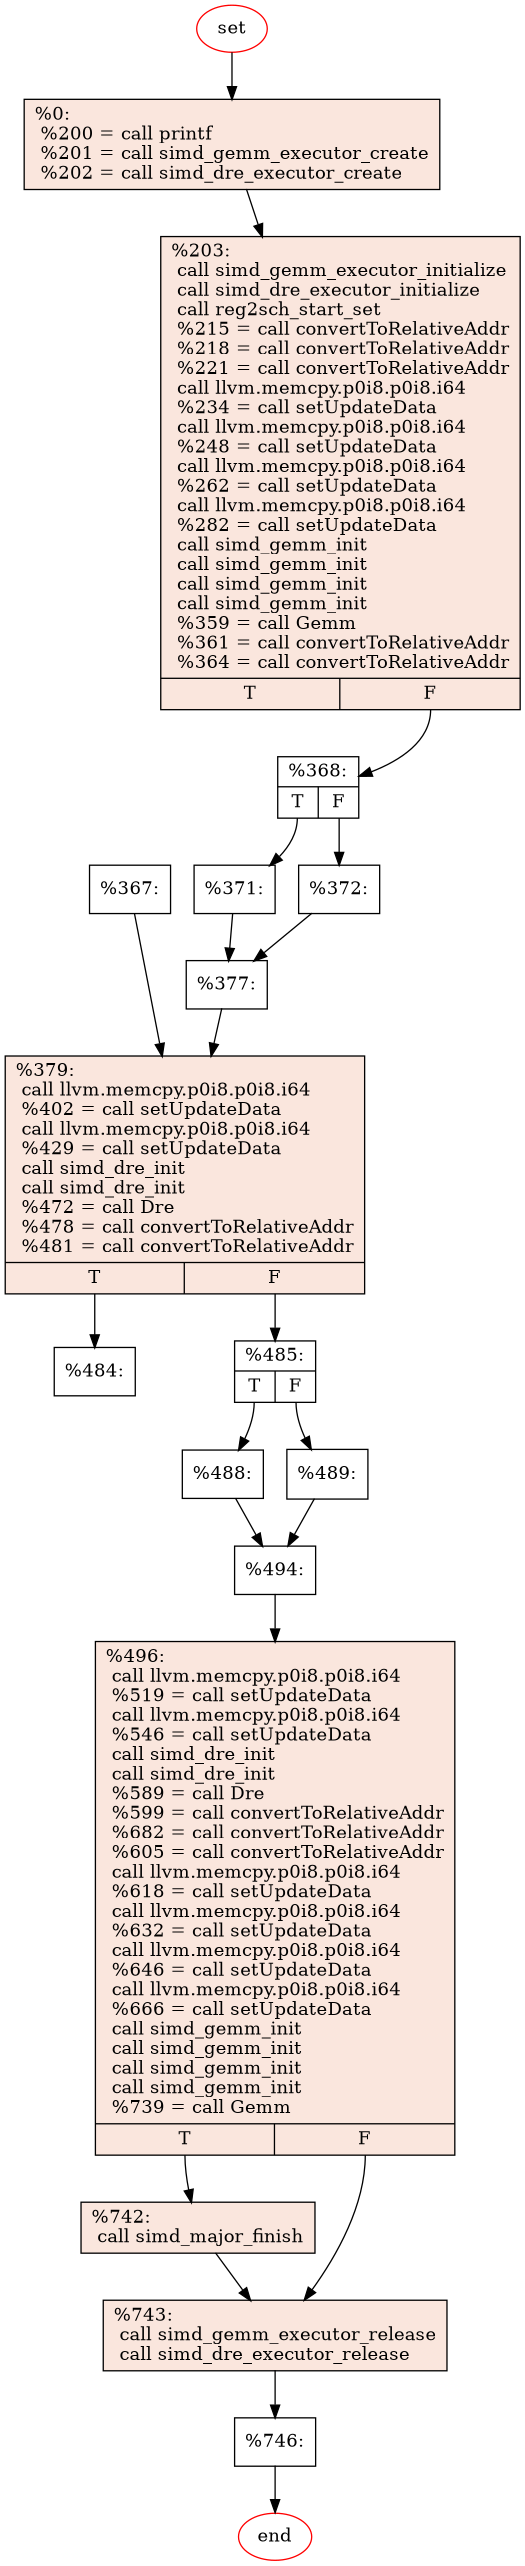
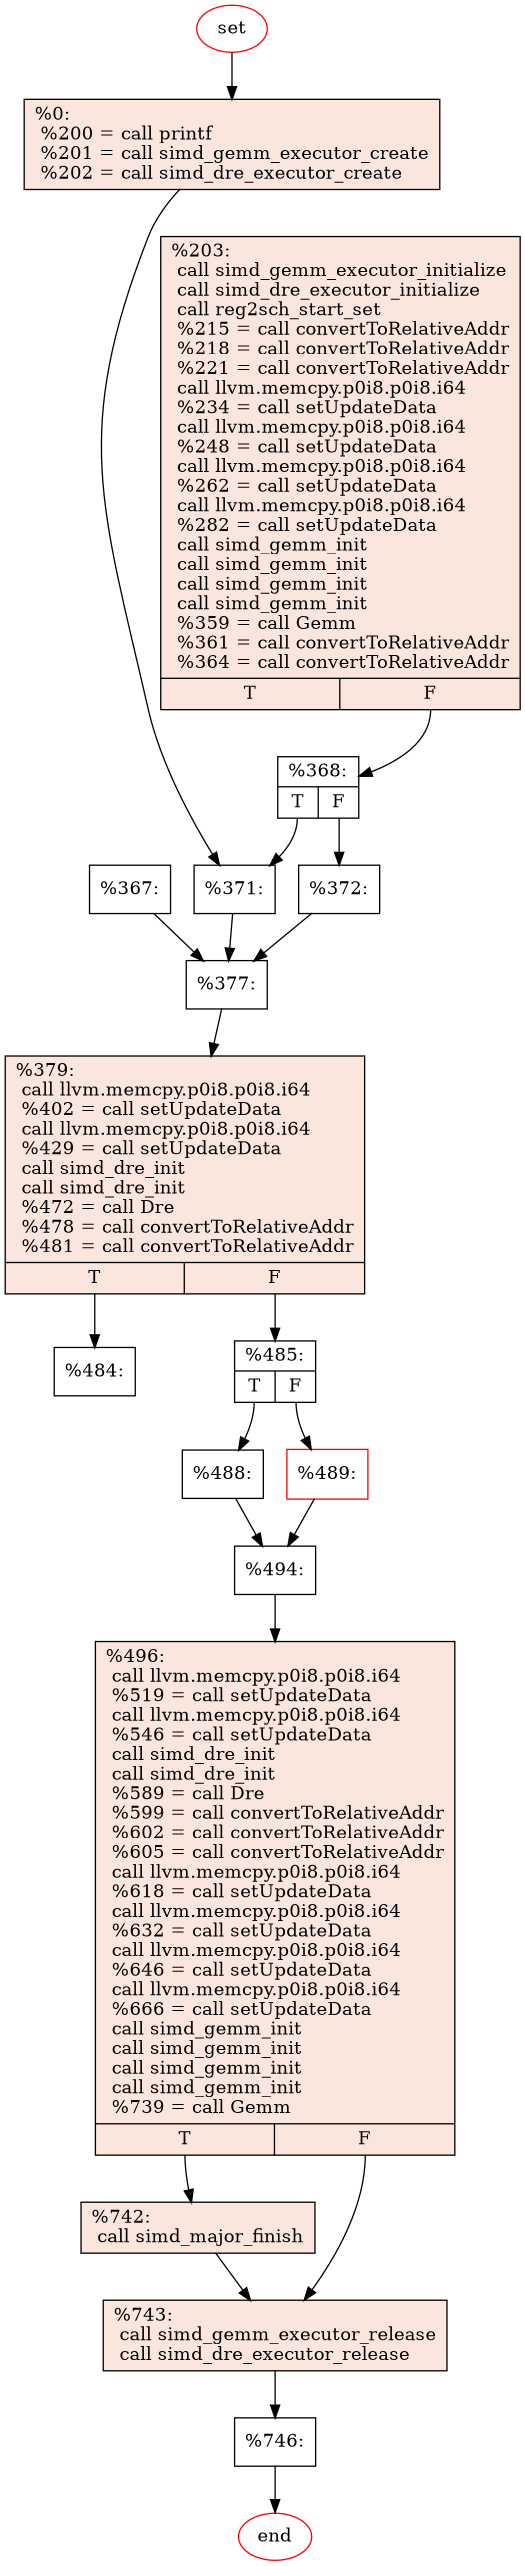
  digraph {
    node [shape=record]
    n1 [fillcolor="#f3c7b170" label="{%0:\l %200 = call printf\l %201 = call simd_gemm_executor_create\l %202 = call simd_dre_executor_create\l}" style=filled]
    n2 [fillcolor="#f3c7b170" label="{%203:\l call simd_gemm_executor_initialize\l call simd_dre_executor_initialize\l call reg2sch_start_set\l %215 = call convertToRelativeAddr\l %218 = call convertToRelativeAddr\l %221 = call convertToRelativeAddr\l call llvm.memcpy.p0i8.p0i8.i64\l %234 = call setUpdateData\l call llvm.memcpy.p0i8.p0i8.i64\l %248 = call setUpdateData\l call llvm.memcpy.p0i8.p0i8.i64\l %262 = call setUpdateData\l call llvm.memcpy.p0i8.p0i8.i64\l %282 = call setUpdateData\l call simd_gemm_init\l call simd_gemm_init\l call simd_gemm_init\l call simd_gemm_init\l %359 = call Gemm\l %361 = call convertToRelativeAddr\l %364 = call convertToRelativeAddr\l|{<s0>T|<s1>F}}" style=filled]
    n3 [label="{%368:\l|{<s0>T|<s1>F}}"]
    n4 [label="%367:\l"]
    n5 [fillcolor="#f3c7b170" label="{%379:\l call llvm.memcpy.p0i8.p0i8.i64\l %402 = call setUpdateData\l call llvm.memcpy.p0i8.p0i8.i64\l %429 = call setUpdateData\l call simd_dre_init\l call simd_dre_init\l %472 = call Dre\l %478 = call convertToRelativeAddr\l %481 = call convertToRelativeAddr\l|{<s0>T|<s1>F}}" style=filled]
    n6 [label="%371:\l"]
    n7 [label="%372:\l"]
    n8 [label="%484:\l"]
    n9 [label="{%485:\l|{<s0>T|<s1>F}}"]
    n10 [label="%377:\l"]
    n11 [label="%488:\l"]
-   n12 [label="%489:\l"]
-   n13 [fillcolor="#f3c7b170" label="{%496:\l call llvm.memcpy.p0i8.p0i8.i64\l %519 = call setUpdateData\l call llvm.memcpy.p0i8.p0i8.i64\l %546 = call setUpdateData\l call simd_dre_init\l call simd_dre_init\l %589 = call Dre\l %599 = call convertToRelativeAddr\l %682 = call convertToRelativeAddr\l %605 = call convertToRelativeAddr\l call llvm.memcpy.p0i8.p0i8.i64\l %618 = call setUpdateData\l call llvm.memcpy.p0i8.p0i8.i64\l %632 = call setUpdateData\l call llvm.memcpy.p0i8.p0i8.i64\l %646 = call setUpdateData\l call llvm.memcpy.p0i8.p0i8.i64\l %666 = call setUpdateData\l call simd_gemm_init\l call simd_gemm_init\l call simd_gemm_init\l call simd_gemm_init\l %739 = call Gemm\l|{<s0>T|<s1>F}}" style=filled]
+   n12 [label="%489:\l" color=red]
+   n13 [fillcolor="#f3c7b170" label="{%496:\l call llvm.memcpy.p0i8.p0i8.i64\l %519 = call setUpdateData\l call llvm.memcpy.p0i8.p0i8.i64\l %546 = call setUpdateData\l call simd_dre_init\l call simd_dre_init\l %589 = call Dre\l %599 = call convertToRelativeAddr\l %602 = call convertToRelativeAddr\l %605 = call convertToRelativeAddr\l call llvm.memcpy.p0i8.p0i8.i64\l %618 = call setUpdateData\l call llvm.memcpy.p0i8.p0i8.i64\l %632 = call setUpdateData\l call llvm.memcpy.p0i8.p0i8.i64\l %646 = call setUpdateData\l call llvm.memcpy.p0i8.p0i8.i64\l %666 = call setUpdateData\l call simd_gemm_init\l call simd_gemm_init\l call simd_gemm_init\l call simd_gemm_init\l %739 = call Gemm\l|{<s0>T|<s1>F}}" style=filled]
    n14 [fillcolor="#f3c7b170" label="{%742:\l call simd_major_finish\l}" style=filled]
    n15 [fillcolor="#f3c7b170" label="{%743:\l call simd_gemm_executor_release\l call simd_dre_executor_release\l}" style=filled]
    n16 [label="%494:\l"]
    n17 [label="%746:\l"]
    n18 [color=red label=end shape=ellipse]
    n19 [color=red label=set shape=ellipse]
-   n1 -> n2
+   n1 -> n6
    n2 -> n3 [tailport=s1]
    n3 -> n6 [tailport=s0]
    n3 -> n7 [tailport=s1]
-   n4 -> n5
+   n4 -> n10
    n5 -> n8 [tailport=s0]
    n5 -> n9 [tailport=s1]
    n6 -> n10
    n7 -> n10
    n9 -> n11 [tailport=s0]
    n9 -> n12 [tailport=s1]
    n10 -> n5
    n11 -> n16
    n12 -> n16
    n13 -> n14 [tailport=s0]
    n13 -> n15 [tailport=s1]
    n14 -> n15
    n15 -> n17
    n16 -> n13
    n17 -> n18
    n19 -> n1
  }
